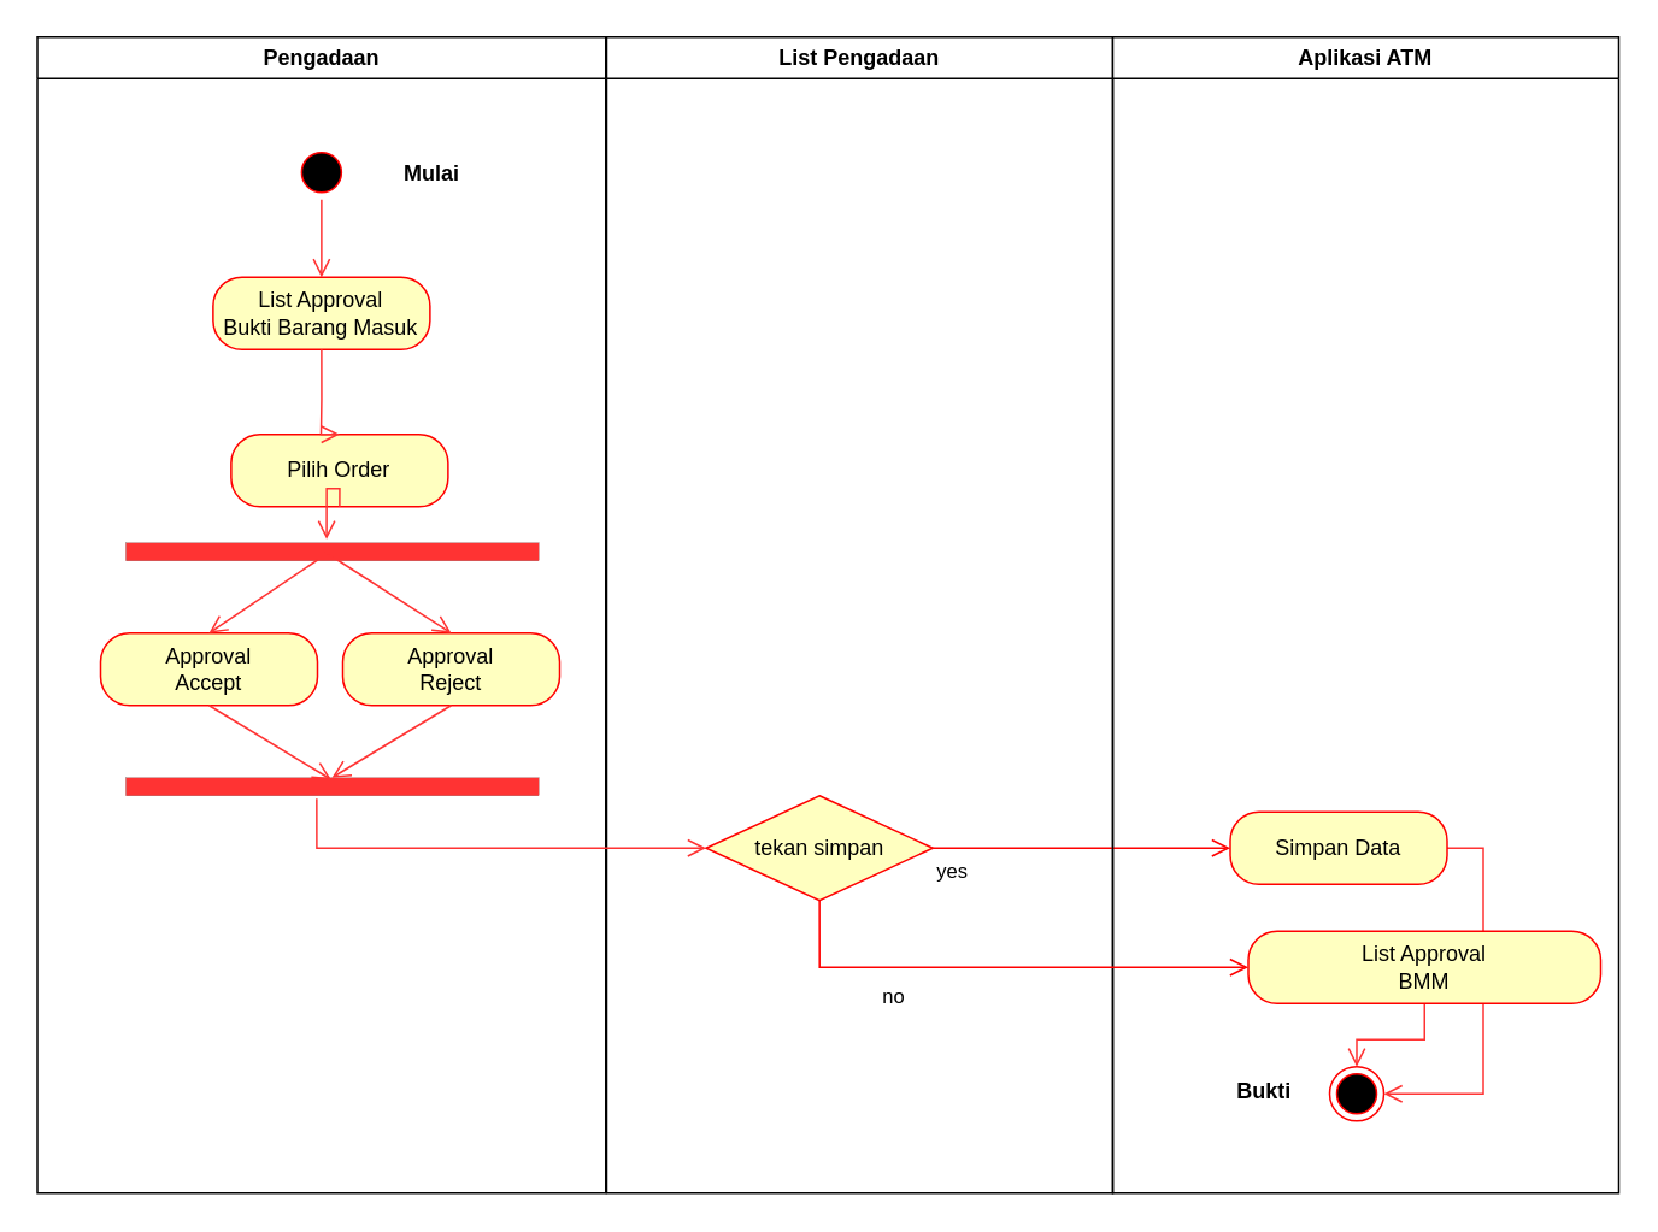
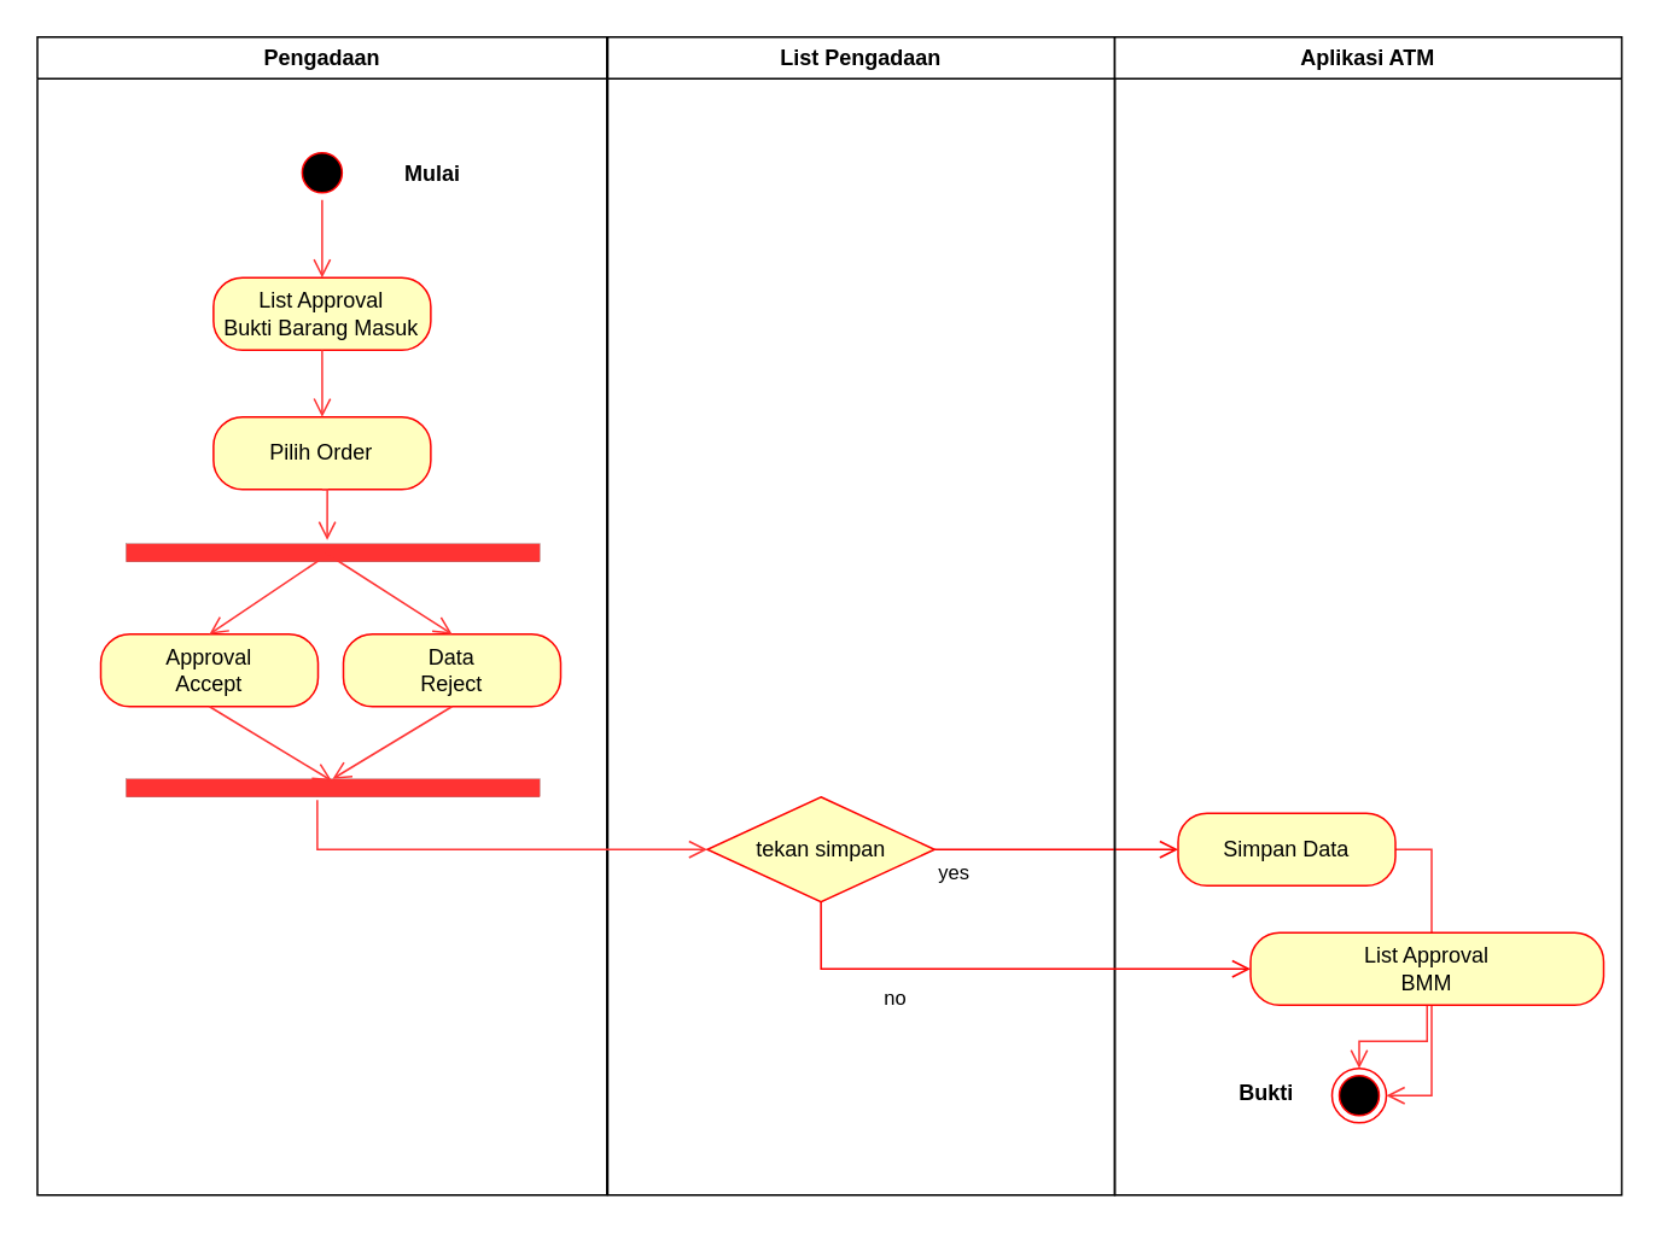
  <mxCell id="0" />
  <mxCell id="1" parent="0" />
  <mxCell id="2" value="Pengadaan" style="swimlane;whiteSpace=wrap" parent="1" vertex="1"><mxGeometry x="20" y="20" width="314.5" height="640" as="geometry" /></mxCell>
  <mxCell id="3" style="edgeStyle=orthogonalEdgeStyle;rounded=0;orthogonalLoop=1;jettySize=auto;html=1;exitX=0.5;exitY=1;exitDx=0;exitDy=0;strokeColor=#FF3333;strokeWidth=1;endArrow=open;endFill=0;endSize=8;entryX=0.5;entryY=0;entryDx=0;entryDy=0;" parent="2" source="4" target="15" edge="1"><mxGeometry relative="1" as="geometry"><Array as="points" /><mxPoint x="157" y="150" as="targetPoint" /></mxGeometry></mxCell>
  <mxCell id="4" value="" style="ellipse;shape=startState;fillColor=#000000;strokeColor=#ff0000;" parent="2" vertex="1"><mxGeometry x="142.25" y="60" width="30" height="30" as="geometry" /></mxCell>
  <mxCell id="5" value="Mulai" style="text;align=center;fontStyle=1;verticalAlign=middle;spacingLeft=3;spacingRight=3;strokeColor=none;rotatable=0;points=[[0,0.5],[1,0.5]];portConstraint=eastwest;" parent="2" vertex="1"><mxGeometry x="178.5" y="62" width="80" height="26" as="geometry" /></mxCell>
- <mxCell id="6" value="Approval&lt;br&gt;Reject" style="rounded=1;whiteSpace=wrap;html=1;arcSize=40;fontColor=#000000;fillColor=#ffffc0;strokeColor=#ff0000;" parent="2" vertex="1"><mxGeometry x="169" y="330" width="120" height="40" as="geometry" /></mxCell>
+ <mxCell id="6" value="Data&lt;br&gt;Reject" style="rounded=1;whiteSpace=wrap;html=1;arcSize=40;fontColor=#000000;fillColor=#ffffc0;strokeColor=#ff0000;" parent="2" vertex="1"><mxGeometry x="169" y="330" width="120" height="40" as="geometry" /></mxCell>
  <mxCell id="7" value="Approval&lt;br&gt;Accept" style="rounded=1;whiteSpace=wrap;html=1;arcSize=40;fontColor=#000000;fillColor=#ffffc0;strokeColor=#ff0000;" parent="2" vertex="1"><mxGeometry x="35" y="330" width="120" height="40" as="geometry" /></mxCell>
  <mxCell id="8" style="edgeStyle=orthogonalEdgeStyle;rounded=0;orthogonalLoop=1;jettySize=auto;html=1;exitX=0.5;exitY=1;exitDx=0;exitDy=0;strokeColor=#FF3333;strokeWidth=1;endArrow=open;endFill=0;endSize=8;" parent="2" source="7" target="7" edge="1"><mxGeometry relative="1" as="geometry" /></mxCell>
  <mxCell id="9" value="" style="html=1;points=[];perimeter=orthogonalPerimeter;fillColor=#FF3333;strokeWidth=0;direction=south;" parent="2" vertex="1"><mxGeometry x="49" y="280" width="228.5" height="10" as="geometry" /></mxCell>
  <mxCell id="10" value="" style="endArrow=open;endFill=1;endSize=8;html=1;rounded=0;strokeColor=#FF3333;strokeWidth=1;exitX=0.924;exitY=0.534;exitDx=0;exitDy=0;exitPerimeter=0;entryX=0.5;entryY=0;entryDx=0;entryDy=0;" parent="2" source="9" target="7" edge="1"><mxGeometry width="160" relative="1" as="geometry"><mxPoint x="89" y="350" as="sourcePoint" /><mxPoint x="123.43" y="297.5" as="targetPoint" /></mxGeometry></mxCell>
  <mxCell id="11" value="" style="html=1;points=[];perimeter=orthogonalPerimeter;fillColor=#FF3333;strokeWidth=0;direction=south;" parent="2" vertex="1"><mxGeometry x="49" y="410" width="228.5" height="10" as="geometry" /></mxCell>
  <mxCell id="12" value="" style="endArrow=open;endFill=1;endSize=8;html=1;rounded=0;strokeColor=#FF3333;strokeWidth=1;entryX=0.5;entryY=0;entryDx=0;entryDy=0;" parent="2" target="6" edge="1"><mxGeometry width="160" relative="1" as="geometry"><mxPoint x="159" y="285" as="sourcePoint" /><mxPoint x="105" y="340" as="targetPoint" /></mxGeometry></mxCell>
  <mxCell id="13" value="" style="endArrow=open;endFill=1;endSize=8;html=1;rounded=0;strokeColor=#FF3333;strokeWidth=1;exitX=0.5;exitY=1;exitDx=0;exitDy=0;entryX=0.1;entryY=0.503;entryDx=0;entryDy=0;entryPerimeter=0;" parent="2" source="7" target="11" edge="1"><mxGeometry width="160" relative="1" as="geometry"><mxPoint x="165.481" y="299.24" as="sourcePoint" /><mxPoint x="105" y="340" as="targetPoint" /></mxGeometry></mxCell>
  <mxCell id="14" value="" style="endArrow=open;endFill=1;endSize=8;html=1;rounded=0;strokeColor=#FF3333;strokeWidth=1;exitX=0.5;exitY=1;exitDx=0;exitDy=0;" parent="2" source="6" edge="1"><mxGeometry width="160" relative="1" as="geometry"><mxPoint x="105" y="380" as="sourcePoint" /><mxPoint x="163" y="410" as="targetPoint" /></mxGeometry></mxCell>
  <mxCell id="15" value="List Approval&lt;br&gt;Bukti Barang Masuk" style="rounded=1;whiteSpace=wrap;html=1;arcSize=40;fontColor=#000000;fillColor=#ffffc0;strokeColor=#ff0000;" vertex="1" parent="2"><mxGeometry x="97.25" y="133" width="120" height="40" as="geometry" /></mxCell>
- <mxCell id="16" value="Pilih Order" style="rounded=1;whiteSpace=wrap;html=1;arcSize=40;fontColor=#000000;fillColor=#ffffc0;strokeColor=#ff0000;" vertex="1" parent="2"><mxGeometry x="107.25" y="220" width="120" height="40" as="geometry" /></mxCell>
+ <mxCell id="16" value="Pilih Order" style="rounded=1;whiteSpace=wrap;html=1;arcSize=40;fontColor=#000000;fillColor=#ffffc0;strokeColor=#ff0000;" vertex="1" parent="2"><mxGeometry x="97.25" y="210" width="120" height="40" as="geometry" /></mxCell>
  <mxCell id="17" style="edgeStyle=orthogonalEdgeStyle;rounded=0;orthogonalLoop=1;jettySize=auto;html=1;exitX=0.5;exitY=1;exitDx=0;exitDy=0;strokeColor=#FF3333;strokeWidth=1;endArrow=open;endFill=0;endSize=8;entryX=0.5;entryY=0;entryDx=0;entryDy=0;" edge="1" parent="2" source="15" target="16"><mxGeometry relative="1" as="geometry"><Array as="points"><mxPoint x="157" y="200" /><mxPoint x="157" y="200" /></Array><mxPoint x="167" y="160" as="targetPoint" /><mxPoint x="167.25" y="100" as="sourcePoint" /></mxGeometry></mxCell>
  <mxCell id="18" style="edgeStyle=orthogonalEdgeStyle;rounded=0;orthogonalLoop=1;jettySize=auto;html=1;exitX=0.5;exitY=1;exitDx=0;exitDy=0;strokeColor=#FF3333;strokeWidth=1;endArrow=open;endFill=0;endSize=8;entryX=-0.2;entryY=0.514;entryDx=0;entryDy=0;entryPerimeter=0;" edge="1" parent="2" source="16" target="9"><mxGeometry relative="1" as="geometry"><Array as="points"><mxPoint x="160" y="250" /></Array><mxPoint x="167.25" y="220" as="targetPoint" /><mxPoint x="167.25" y="183" as="sourcePoint" /></mxGeometry></mxCell>
  <mxCell id="19" value="List Pengadaan" style="swimlane;whiteSpace=wrap" parent="1" vertex="1"><mxGeometry x="335" y="20" width="280" height="640" as="geometry" /></mxCell>
  <mxCell id="20" value="tekan simpan" style="rhombus;whiteSpace=wrap;html=1;fillColor=#ffffc0;strokeColor=#ff0000;strokeWidth=1;" parent="19" vertex="1"><mxGeometry x="55" y="420" width="125.5" height="58" as="geometry" /></mxCell>
  <mxCell id="21" value="yes" style="edgeStyle=orthogonalEdgeStyle;html=1;align=left;verticalAlign=top;endArrow=open;endSize=8;strokeColor=#ff0000;rounded=0;exitX=1;exitY=0.5;exitDx=0;exitDy=0;entryX=0;entryY=0.5;entryDx=0;entryDy=0;" parent="1" source="20" target="26" edge="1"><mxGeometry x="-1" relative="1" as="geometry"><mxPoint x="670" y="609" as="targetPoint" /></mxGeometry></mxCell>
  <mxCell id="22" value="Aplikasi ATM" style="swimlane;whiteSpace=wrap" parent="1" vertex="1"><mxGeometry x="615" y="20" width="280" height="640" as="geometry" /></mxCell>
  <mxCell id="23" value="" style="ellipse;html=1;shape=endState;fillColor=#000000;strokeColor=#ff0000;strokeWidth=1;" parent="22" vertex="1"><mxGeometry x="120" y="570" width="30" height="30" as="geometry" /></mxCell>
  <mxCell id="24" value="Bukti" style="text;align=center;fontStyle=1;verticalAlign=middle;spacingLeft=3;spacingRight=3;strokeColor=none;rotatable=0;points=[[0,0.5],[1,0.5]];portConstraint=eastwest;" parent="22" vertex="1"><mxGeometry x="44" y="570" width="80" height="26" as="geometry" /></mxCell>
  <mxCell id="25" style="edgeStyle=orthogonalEdgeStyle;rounded=0;orthogonalLoop=1;jettySize=auto;html=1;exitX=1;exitY=0.5;exitDx=0;exitDy=0;entryX=1;entryY=0.5;entryDx=0;entryDy=0;strokeColor=#FF3333;strokeWidth=1;endArrow=open;endFill=0;endSize=8;" parent="22" source="26" target="23" edge="1"><mxGeometry relative="1" as="geometry" /></mxCell>
- <mxCell id="26" value="Simpan Data" style="rounded=1;whiteSpace=wrap;html=1;arcSize=40;fontColor=#000000;fillColor=#ffffc0;strokeColor=#ff0000;strokeWidth=1;" parent="22" vertex="1"><mxGeometry x="65" y="429" width="120" height="40" as="geometry" /></mxCell>
+ <mxCell id="26" value="Simpan Data" style="rounded=1;whiteSpace=wrap;html=1;arcSize=40;fontColor=#000000;fillColor=#ffffc0;strokeColor=#ff0000;strokeWidth=1;" parent="22" vertex="1"><mxGeometry x="35" y="429" width="120" height="40" as="geometry" /></mxCell>
  <mxCell id="27" style="edgeStyle=orthogonalEdgeStyle;rounded=0;orthogonalLoop=1;jettySize=auto;html=1;exitX=0.5;exitY=1;exitDx=0;exitDy=0;entryX=0.5;entryY=0;entryDx=0;entryDy=0;strokeColor=#FF3333;strokeWidth=1;endArrow=open;endFill=0;endSize=8;" parent="22" source="28" target="23" edge="1"><mxGeometry relative="1" as="geometry" /></mxCell>
  <mxCell id="28" value="List Approval&lt;br&gt;BMM" style="rounded=1;whiteSpace=wrap;html=1;arcSize=40;fontColor=#000000;fillColor=#ffffc0;strokeColor=#ff0000;strokeWidth=1;" parent="22" vertex="1"><mxGeometry x="75" y="495" width="195" height="40" as="geometry" /></mxCell>
  <mxCell id="29" style="edgeStyle=orthogonalEdgeStyle;rounded=0;orthogonalLoop=1;jettySize=auto;html=1;entryX=0;entryY=0.5;entryDx=0;entryDy=0;strokeColor=#FF3333;strokeWidth=1;endArrow=open;endFill=0;endSize=8;exitX=1.167;exitY=0.538;exitDx=0;exitDy=0;exitPerimeter=0;" parent="1" source="11" target="20" edge="1"><mxGeometry relative="1" as="geometry"><mxPoint x="326.33" y="371.316" as="sourcePoint" /><Array as="points"><mxPoint x="175" y="469" /></Array></mxGeometry></mxCell>
  <mxCell id="30" value="no" style="edgeStyle=orthogonalEdgeStyle;html=1;align=left;verticalAlign=bottom;endArrow=open;endSize=8;strokeColor=#ff0000;rounded=0;strokeWidth=1;exitX=0.5;exitY=1;exitDx=0;exitDy=0;entryX=0;entryY=0.5;entryDx=0;entryDy=0;" parent="1" source="20" target="28" edge="1"><mxGeometry x="-0.489" y="-25" relative="1" as="geometry"><mxPoint x="475" y="495" as="targetPoint" /><mxPoint x="495" y="475" as="sourcePoint" /><mxPoint as="offset" /></mxGeometry></mxCell>
